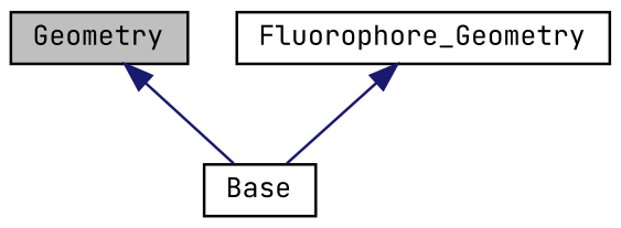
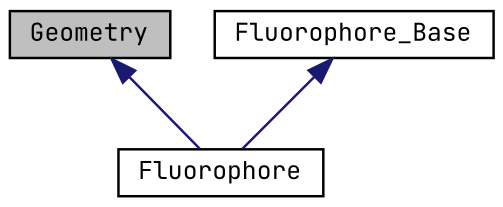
  digraph {
    fontname="JetBrains Mono"
    node [color=black fillcolor=white fontname="JetBrains Mono" fontsize=10 shape=record style=filled]
    edge [color=midnightblue dir=back fontname="JetBrains Mono" fontsize=10 labelfontname=Helvetica labelfontsize=10 style=solid]
    n1 [fillcolor=grey75 fontcolor=black height=0.2 label=Geometry width=0.4]
-   n2 [height=0.2 label=Base width=0.4]
-   n3 [height=0.2 label=Fluorophore_Geometry width=0.4]
+   n2 [height=0.2 label=Fluorophore width=0.4]
+   n3 [height=0.2 label=Fluorophore_Base width=0.4]
    n1 -> n2
    n3 -> n2
  }
